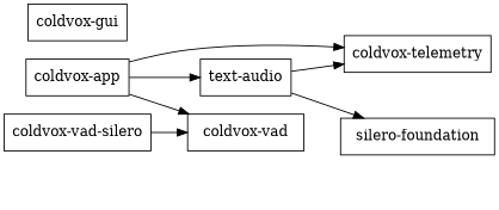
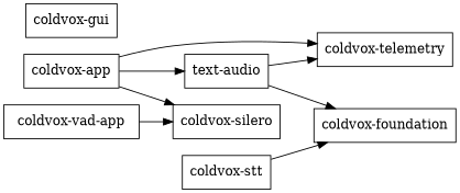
  digraph {
    rankdir=LR
    node [shape=box]
    n1 [label="coldvox-app"]
    n2 [label="text-audio"]
    n3 [label="coldvox-telemetry"]
-   n4 [label="coldvox-vad"]
-   n5 [label="silero-foundation"]
-   n7 [label="coldvox-vad-silero"]
+   n4 [label="coldvox-silero"]
+   n5 [label="coldvox-foundation"]
+   n6 [label="coldvox-stt"]
+   n7 [label="coldvox-vad-app"]
    n8 [label="coldvox-gui"]
    n1 -> n2
    n1 -> n3
    n1 -> n4
    n2 -> n3
    n2 -> n5
+   n6 -> n5
    n7 -> n4
  }
